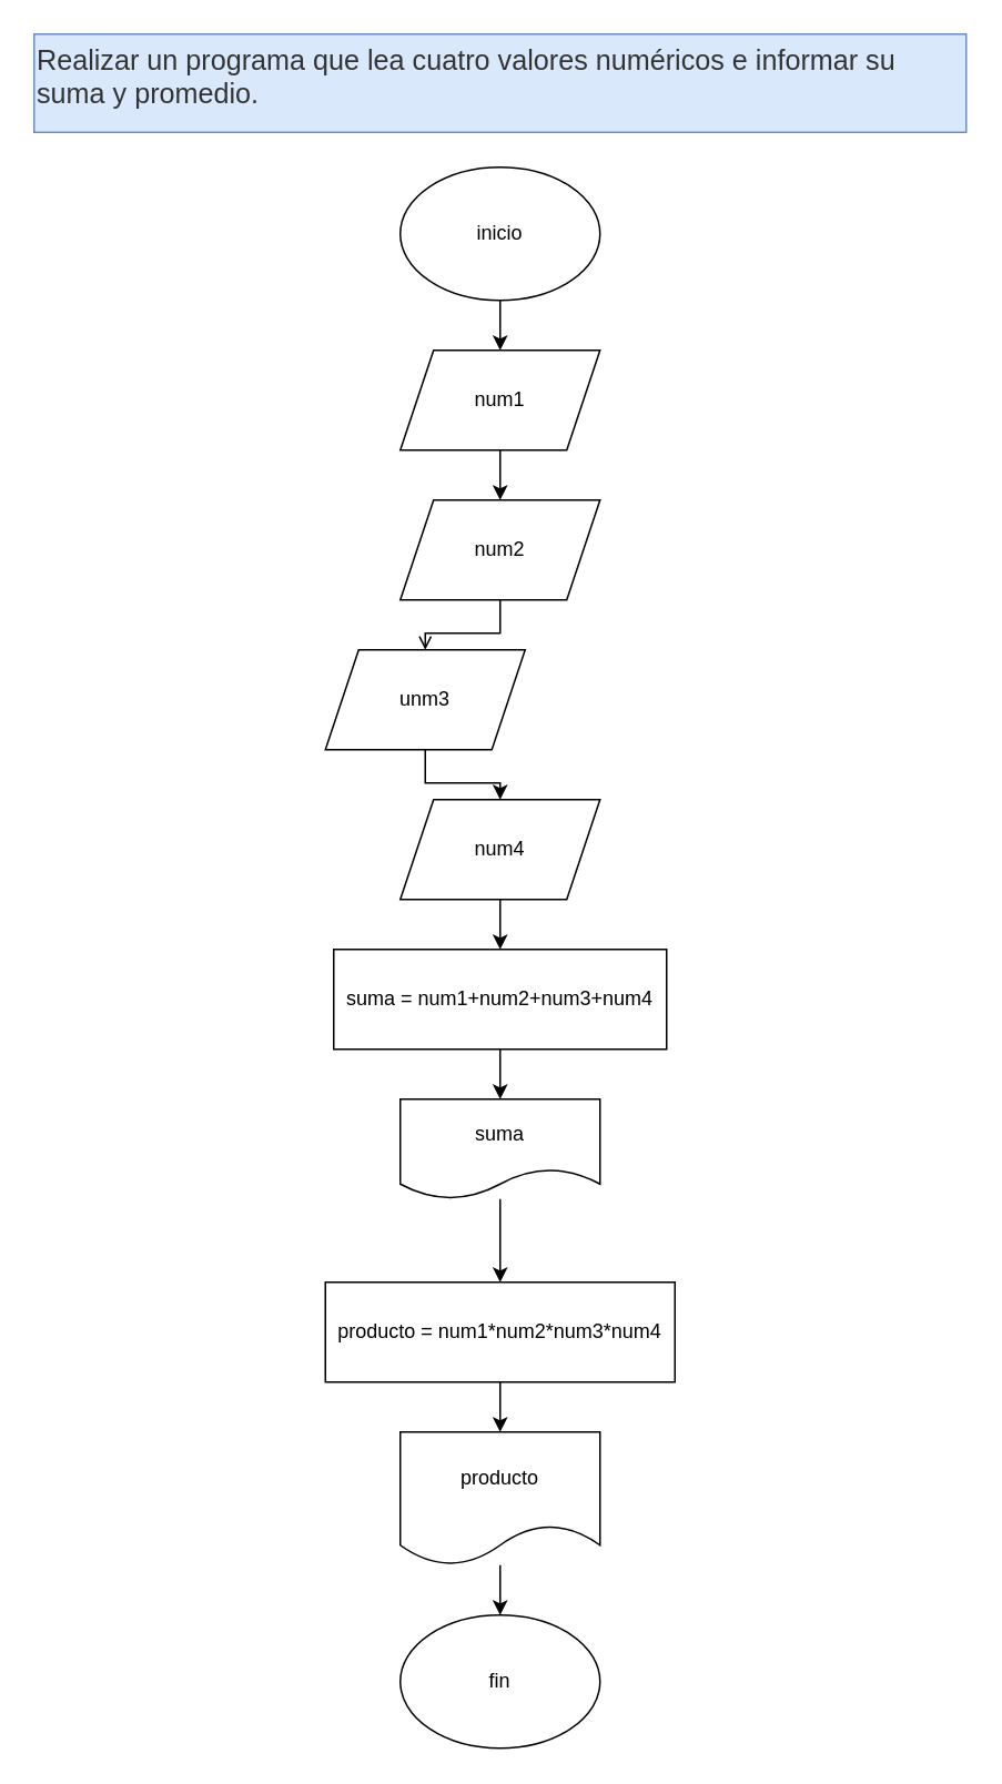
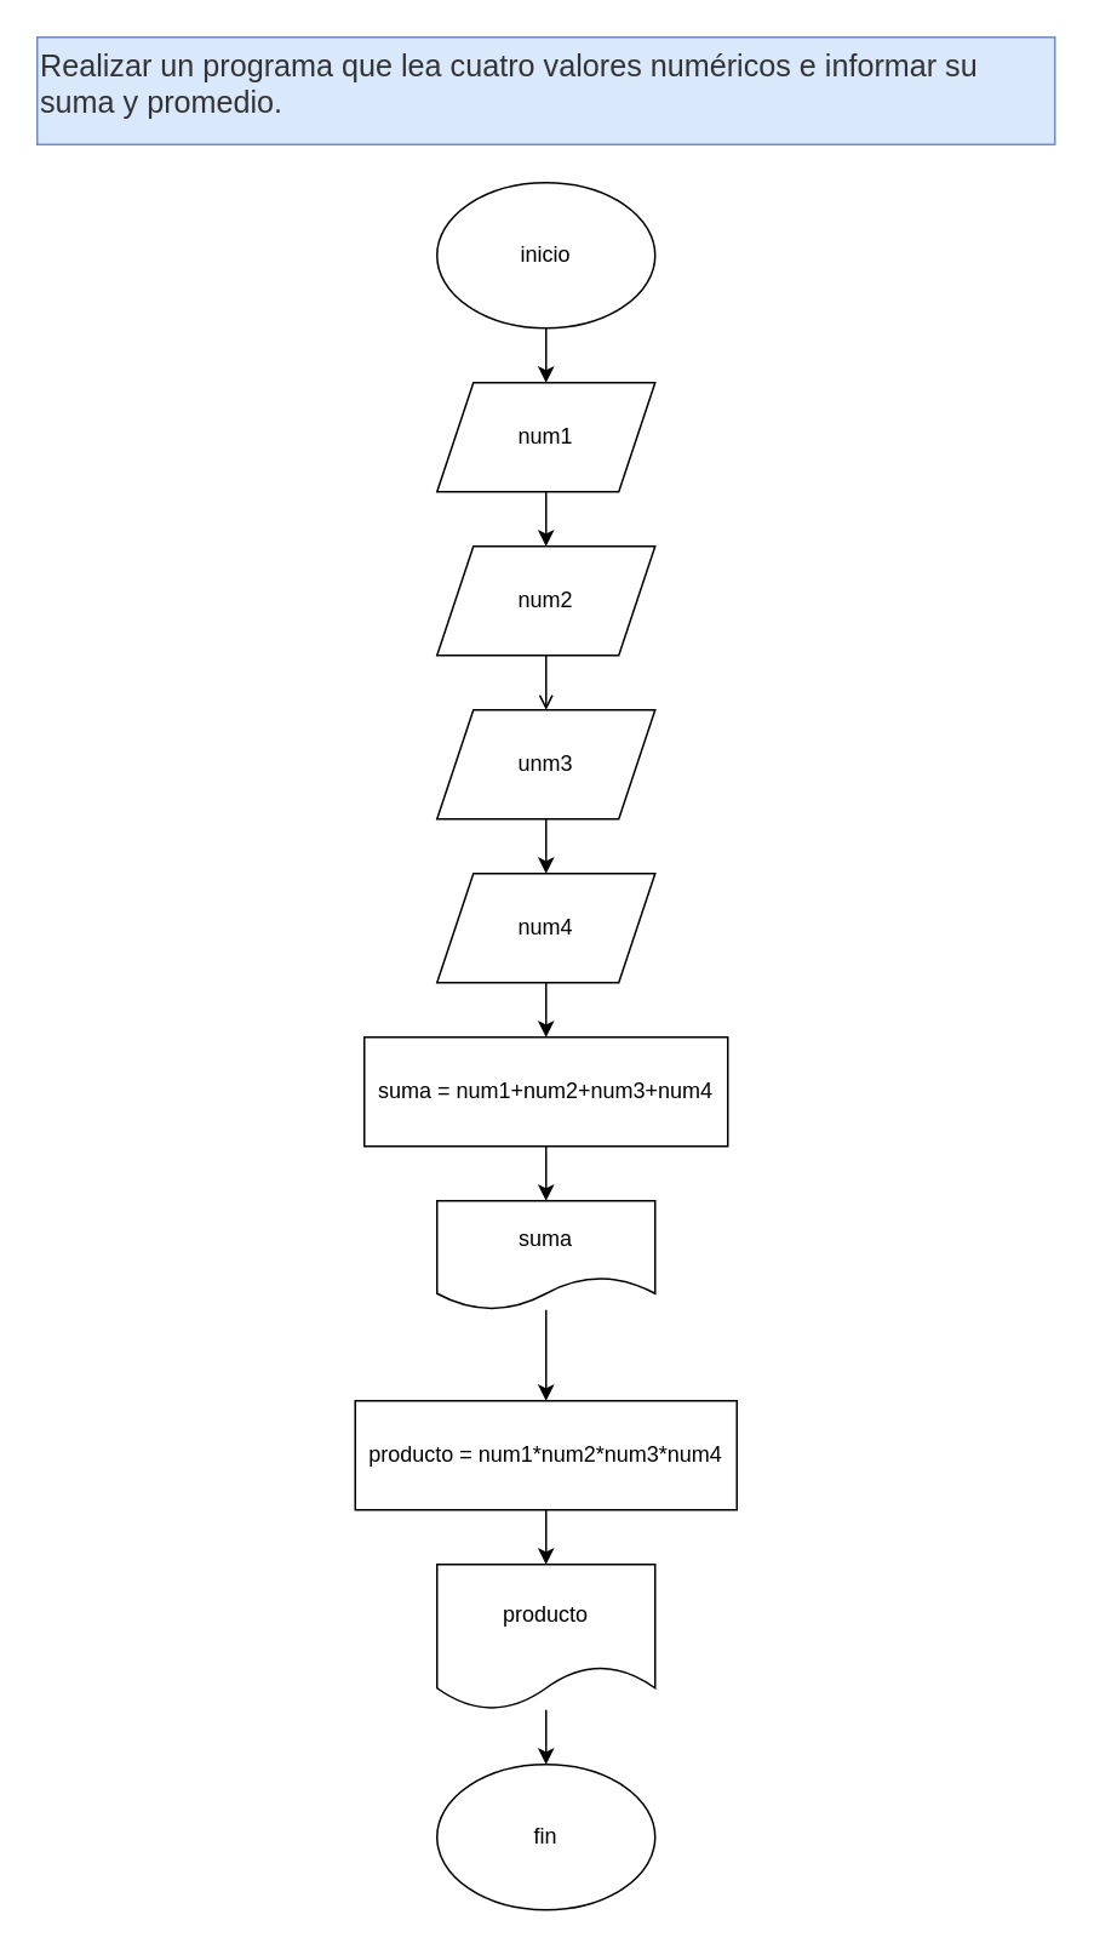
  <mxCell id="0" />
  <mxCell id="1" parent="0" />
  <mxCell id="2" value="&lt;div&gt;&lt;font face=&quot;sans-serif, arial&quot; color=&quot;#333333&quot;&gt;&lt;span style=&quot;font-size: 16.8px;&quot;&gt;Realizar un programa que lea cuatro valores numéricos e informar su suma y promedio.&lt;/span&gt;&lt;/font&gt;&lt;/div&gt;" style="text;whiteSpace=wrap;html=1;fillColor=#dae8fc;strokeColor=#6c8ebf;" vertex="1" parent="1"><mxGeometry x="20" y="20" width="560" height="59" as="geometry" /></mxCell>
  <mxCell id="3" value="" style="edgeStyle=orthogonalEdgeStyle;rounded=0;orthogonalLoop=1;jettySize=auto;html=1;" edge="1" parent="1" source="4" target="6"><mxGeometry relative="1" as="geometry" /></mxCell>
  <mxCell id="4" value="inicio" style="ellipse;whiteSpace=wrap;html=1;" vertex="1" parent="1"><mxGeometry x="240" y="100" width="120" height="80" as="geometry" /></mxCell>
  <mxCell id="5" value="" style="edgeStyle=orthogonalEdgeStyle;rounded=0;orthogonalLoop=1;jettySize=auto;html=1;" edge="1" parent="1" source="6" target="8"><mxGeometry relative="1" as="geometry" /></mxCell>
  <mxCell id="6" value="num1" style="shape=parallelogram;perimeter=parallelogramPerimeter;whiteSpace=wrap;html=1;fixedSize=1;" vertex="1" parent="1"><mxGeometry x="240" y="210" width="120" height="60" as="geometry" /></mxCell>
  <mxCell id="7" value="" style="edgeStyle=orthogonalEdgeStyle;rounded=0;orthogonalLoop=1;jettySize=auto;html=1;endArrow=open;" edge="1" parent="1" source="8" target="10"><mxGeometry relative="1" as="geometry" /></mxCell>
  <mxCell id="8" value="num2" style="shape=parallelogram;perimeter=parallelogramPerimeter;whiteSpace=wrap;html=1;fixedSize=1;" vertex="1" parent="1"><mxGeometry x="240" y="300" width="120" height="60" as="geometry" /></mxCell>
  <mxCell id="9" value="" style="edgeStyle=orthogonalEdgeStyle;rounded=0;orthogonalLoop=1;jettySize=auto;html=1;" edge="1" parent="1" source="10" target="12"><mxGeometry relative="1" as="geometry" /></mxCell>
- <mxCell id="10" value="unm3" style="shape=parallelogram;perimeter=parallelogramPerimeter;whiteSpace=wrap;html=1;fixedSize=1;" vertex="1" parent="1"><mxGeometry x="195" y="390" width="120" height="60" as="geometry" /></mxCell>
+ <mxCell id="10" value="unm3" style="shape=parallelogram;perimeter=parallelogramPerimeter;whiteSpace=wrap;html=1;fixedSize=1;" vertex="1" parent="1"><mxGeometry x="240" y="390" width="120" height="60" as="geometry" /></mxCell>
  <mxCell id="11" value="" style="edgeStyle=orthogonalEdgeStyle;rounded=0;orthogonalLoop=1;jettySize=auto;html=1;" edge="1" parent="1" source="12" target="14"><mxGeometry relative="1" as="geometry" /></mxCell>
  <mxCell id="12" value="num4" style="shape=parallelogram;perimeter=parallelogramPerimeter;whiteSpace=wrap;html=1;fixedSize=1;" vertex="1" parent="1"><mxGeometry x="240" y="480" width="120" height="60" as="geometry" /></mxCell>
  <mxCell id="13" value="" style="edgeStyle=orthogonalEdgeStyle;rounded=0;orthogonalLoop=1;jettySize=auto;html=1;" edge="1" parent="1" source="14" target="16"><mxGeometry relative="1" as="geometry" /></mxCell>
  <mxCell id="14" value="suma = num1+num2+num3+num4" style="rounded=0;whiteSpace=wrap;html=1;" vertex="1" parent="1"><mxGeometry x="200" y="570" width="200" height="60" as="geometry" /></mxCell>
  <mxCell id="15" value="" style="edgeStyle=orthogonalEdgeStyle;rounded=0;orthogonalLoop=1;jettySize=auto;html=1;" edge="1" parent="1" source="16" target="18"><mxGeometry relative="1" as="geometry" /></mxCell>
  <mxCell id="16" value="suma" style="shape=document;whiteSpace=wrap;html=1;boundedLbl=1;" vertex="1" parent="1"><mxGeometry x="240" y="660" width="120" height="60" as="geometry" /></mxCell>
  <mxCell id="17" value="" style="edgeStyle=orthogonalEdgeStyle;rounded=0;orthogonalLoop=1;jettySize=auto;html=1;" edge="1" parent="1" source="18" target="20"><mxGeometry relative="1" as="geometry" /></mxCell>
  <mxCell id="18" value="producto = num1*num2*num3*num4" style="rounded=0;whiteSpace=wrap;html=1;" vertex="1" parent="1"><mxGeometry x="195" y="770" width="210" height="60" as="geometry" /></mxCell>
  <mxCell id="19" value="" style="edgeStyle=orthogonalEdgeStyle;rounded=0;orthogonalLoop=1;jettySize=auto;html=1;" edge="1" parent="1" source="20" target="21"><mxGeometry relative="1" as="geometry" /></mxCell>
  <mxCell id="20" value="producto" style="shape=document;whiteSpace=wrap;html=1;boundedLbl=1;" vertex="1" parent="1"><mxGeometry x="240" y="860" width="120" height="80" as="geometry" /></mxCell>
  <mxCell id="21" value="fin" style="ellipse;whiteSpace=wrap;html=1;" vertex="1" parent="1"><mxGeometry x="240" y="970" width="120" height="80" as="geometry" /></mxCell>
